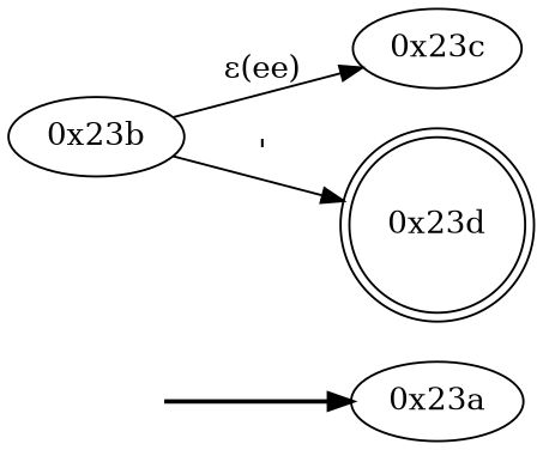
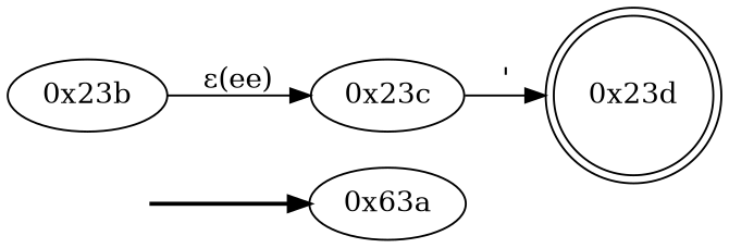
  digraph {
    rankdir=LR
    fake [style=invisible]
-   "0x23a" [root=true]
+   "0x23a" [root=true label="0x63a"]
    "0x23b"
    "0x23c"
    "0x23d" [shape=doublecircle]
    fake -> "0x23a" [style=bold]
    "0x23b" -> "0x23c" [label="ε(ee)"]
-   "0x23b" -> "0x23d" [label="'"]
+   "0x23c" -> "0x23d" [label="'"]
  }
